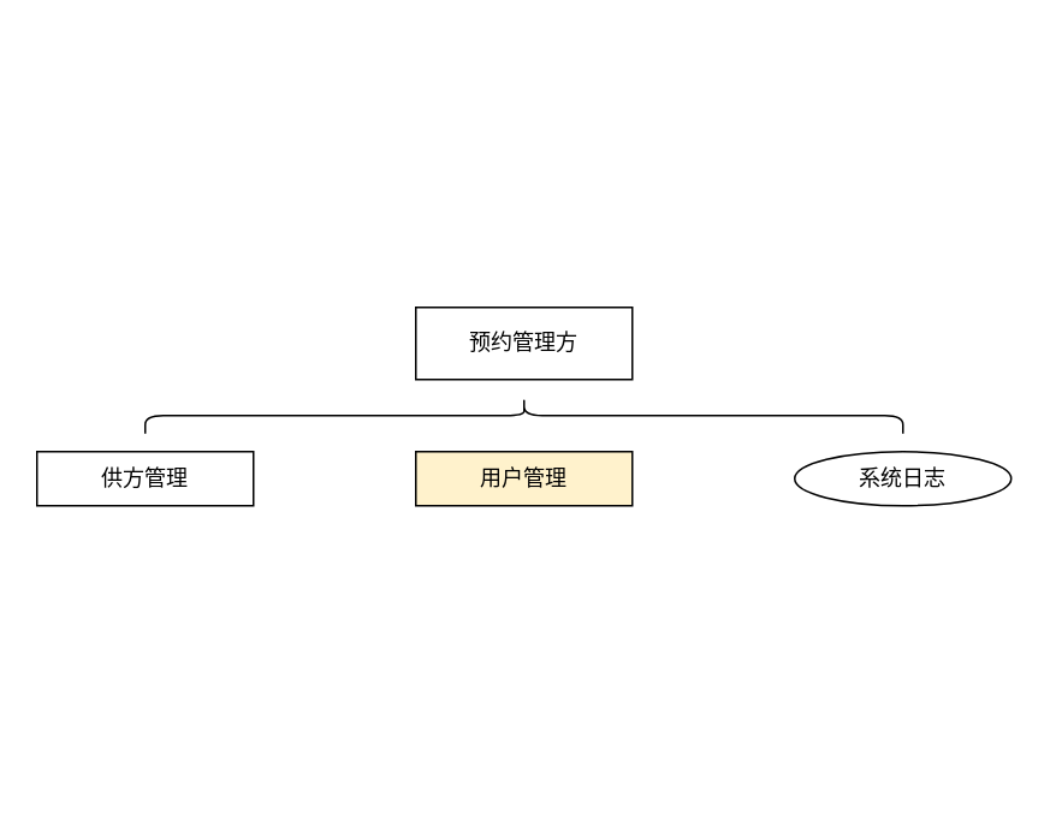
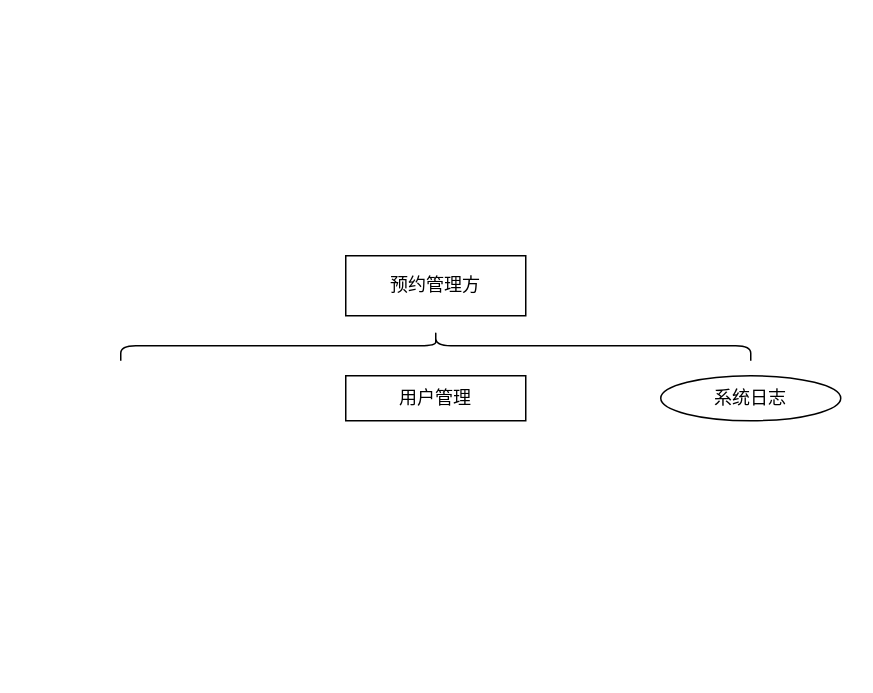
  <mxCell id="0" />
  <mxCell id="1" parent="0" />
  <mxCell id="2" value="预约管理方" style="rounded=0;whiteSpace=wrap;html=1;" vertex="1" parent="1"><mxGeometry x="230" y="170" width="120" height="40" as="geometry" /></mxCell>
  <mxCell id="3" value="" style="shape=curlyBracket;whiteSpace=wrap;html=1;rounded=1;rotation=90;" vertex="1" parent="1"><mxGeometry x="280" y="20" width="20" height="420" as="geometry" /></mxCell>
- <mxCell id="4" value="供方管理" style="rounded=0;whiteSpace=wrap;html=1;" vertex="1" parent="1"><mxGeometry x="20" y="250" width="120" height="30" as="geometry" /></mxCell>
- <mxCell id="5" value="用户管理" style="rounded=0;whiteSpace=wrap;html=1;fillColor=#fff2cc;" vertex="1" parent="1"><mxGeometry x="230" y="250" width="120" height="30" as="geometry" /></mxCell>
+ <mxCell id="5" value="用户管理" style="rounded=0;whiteSpace=wrap;html=1;" vertex="1" parent="1"><mxGeometry x="230" y="250" width="120" height="30" as="geometry" /></mxCell>
  <mxCell id="6" value="系统日志" style="ellipse;whiteSpace=wrap;html=1;" vertex="1" parent="1"><mxGeometry x="440" y="250" width="120" height="30" as="geometry" /></mxCell>
